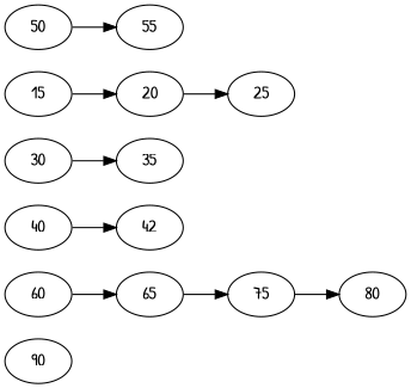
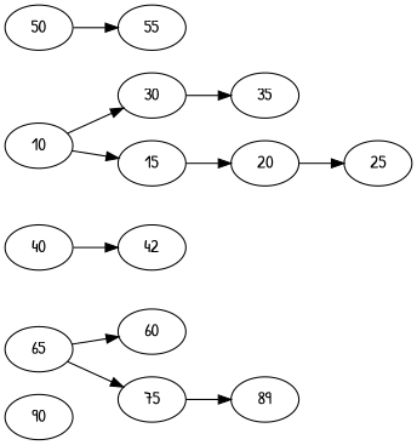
  digraph {
    fontname="Patrick Hand"
    rankdir=LR
    node [fontname="Patrick Hand"]
    edge [fontname="Patrick Hand"]
    90
    60
    65
    75
    n5 [label=42]
    40
-   80
+   80 [label=89]
+   10
    30
    15
    35
    20
    25
    50
    55
-   60 -> 65
+   65 -> 60
    65 -> 75
    75 -> 80
    40 -> n5
+   10 -> 30
+   10 -> 15
    30 -> 35
    15 -> 20
    20 -> 25
    50 -> 55
  }
